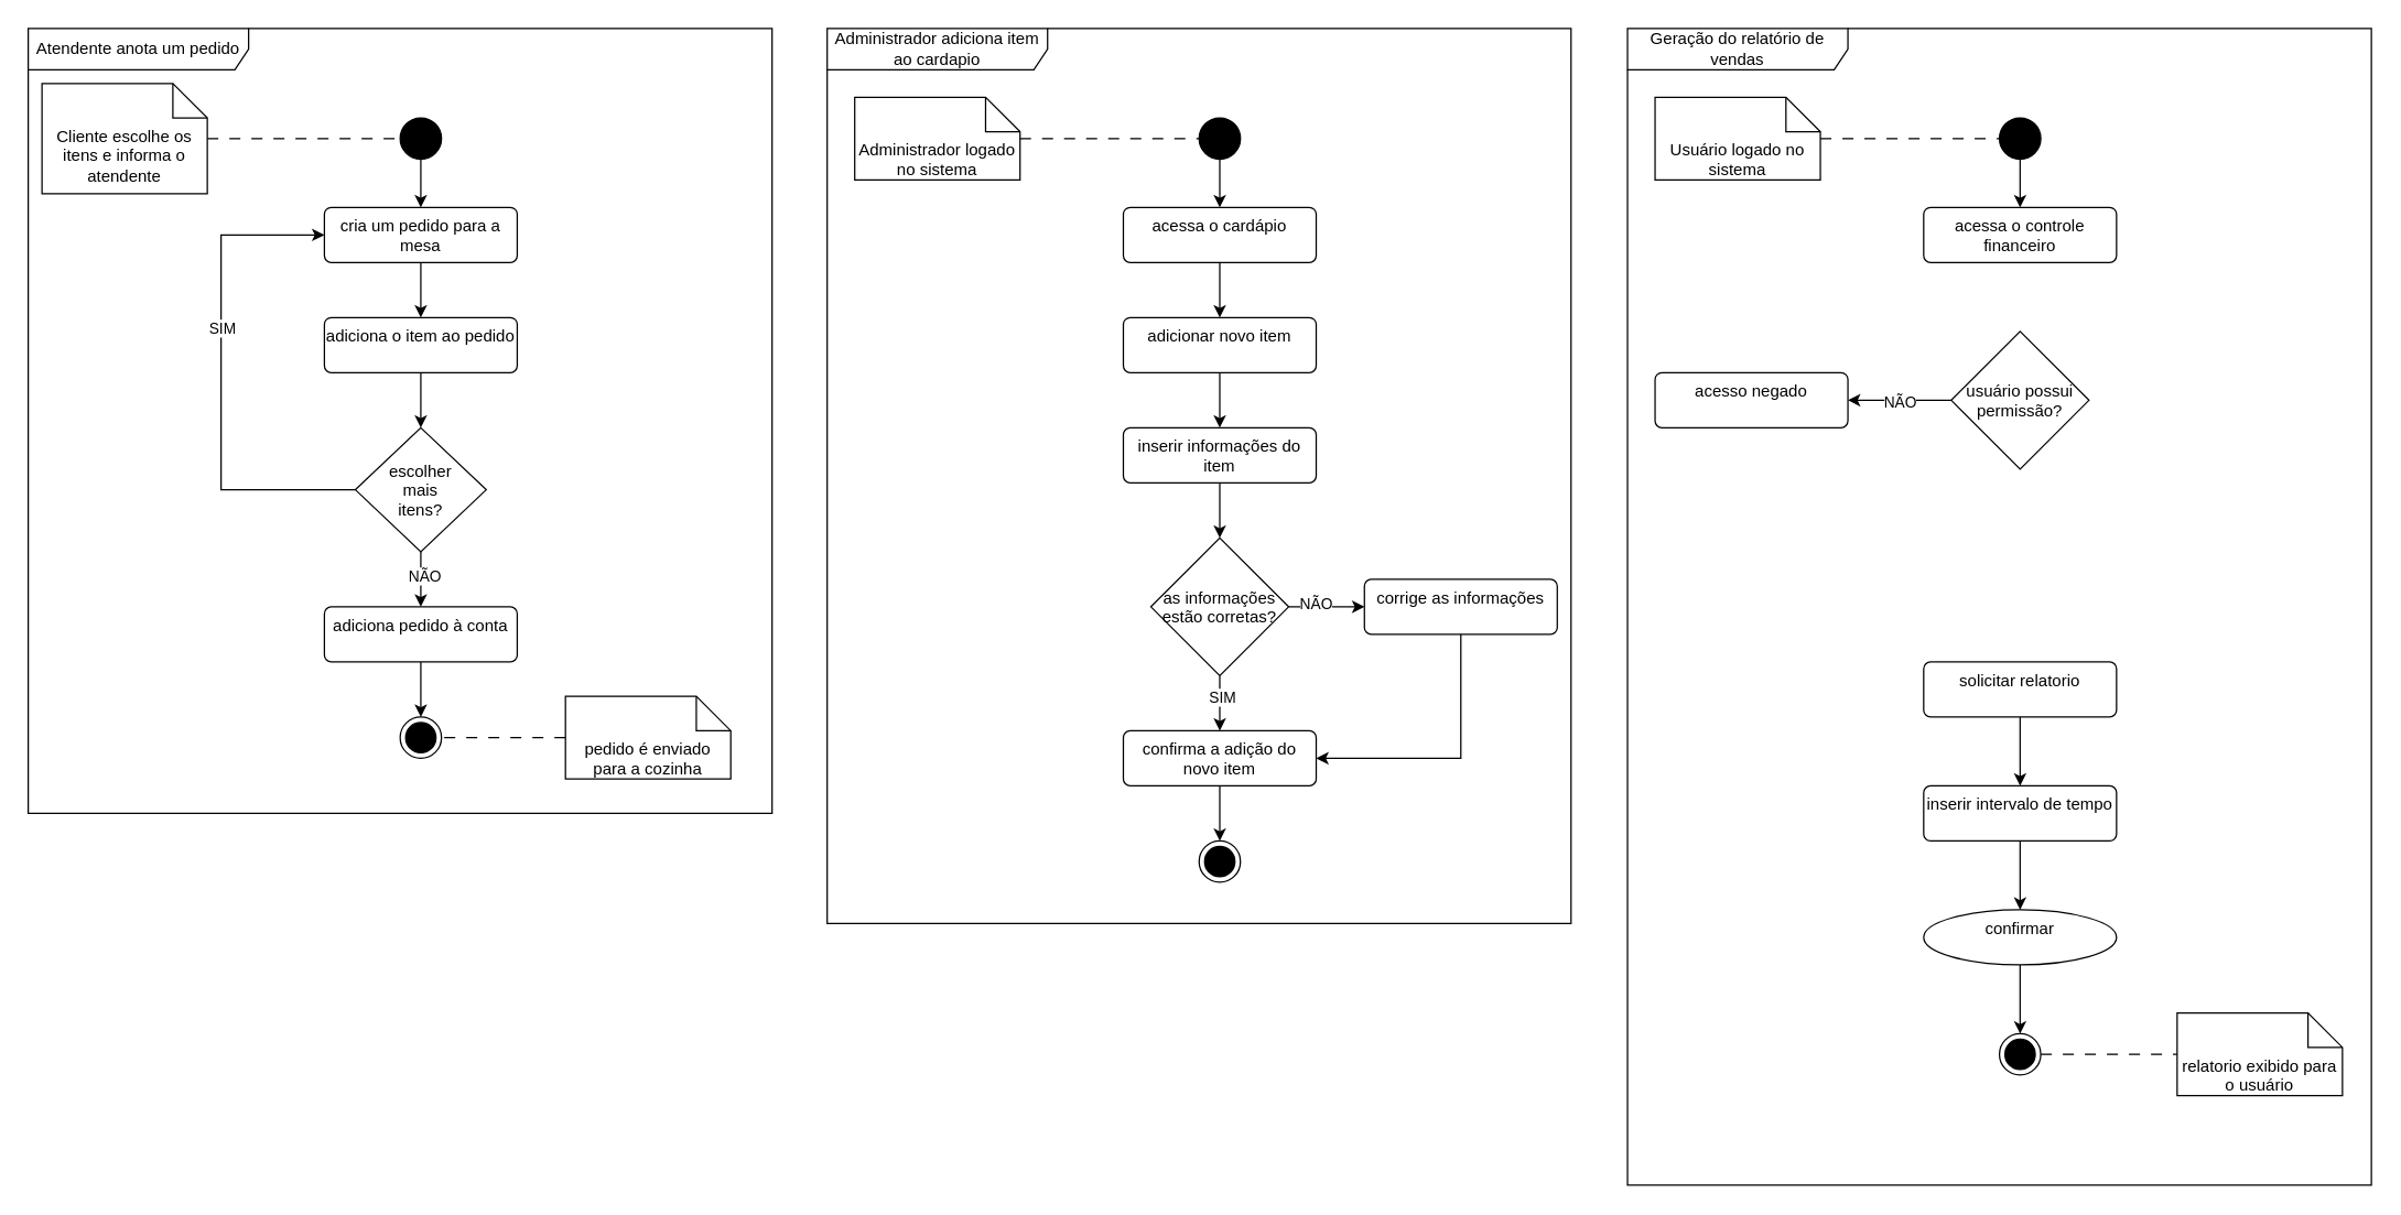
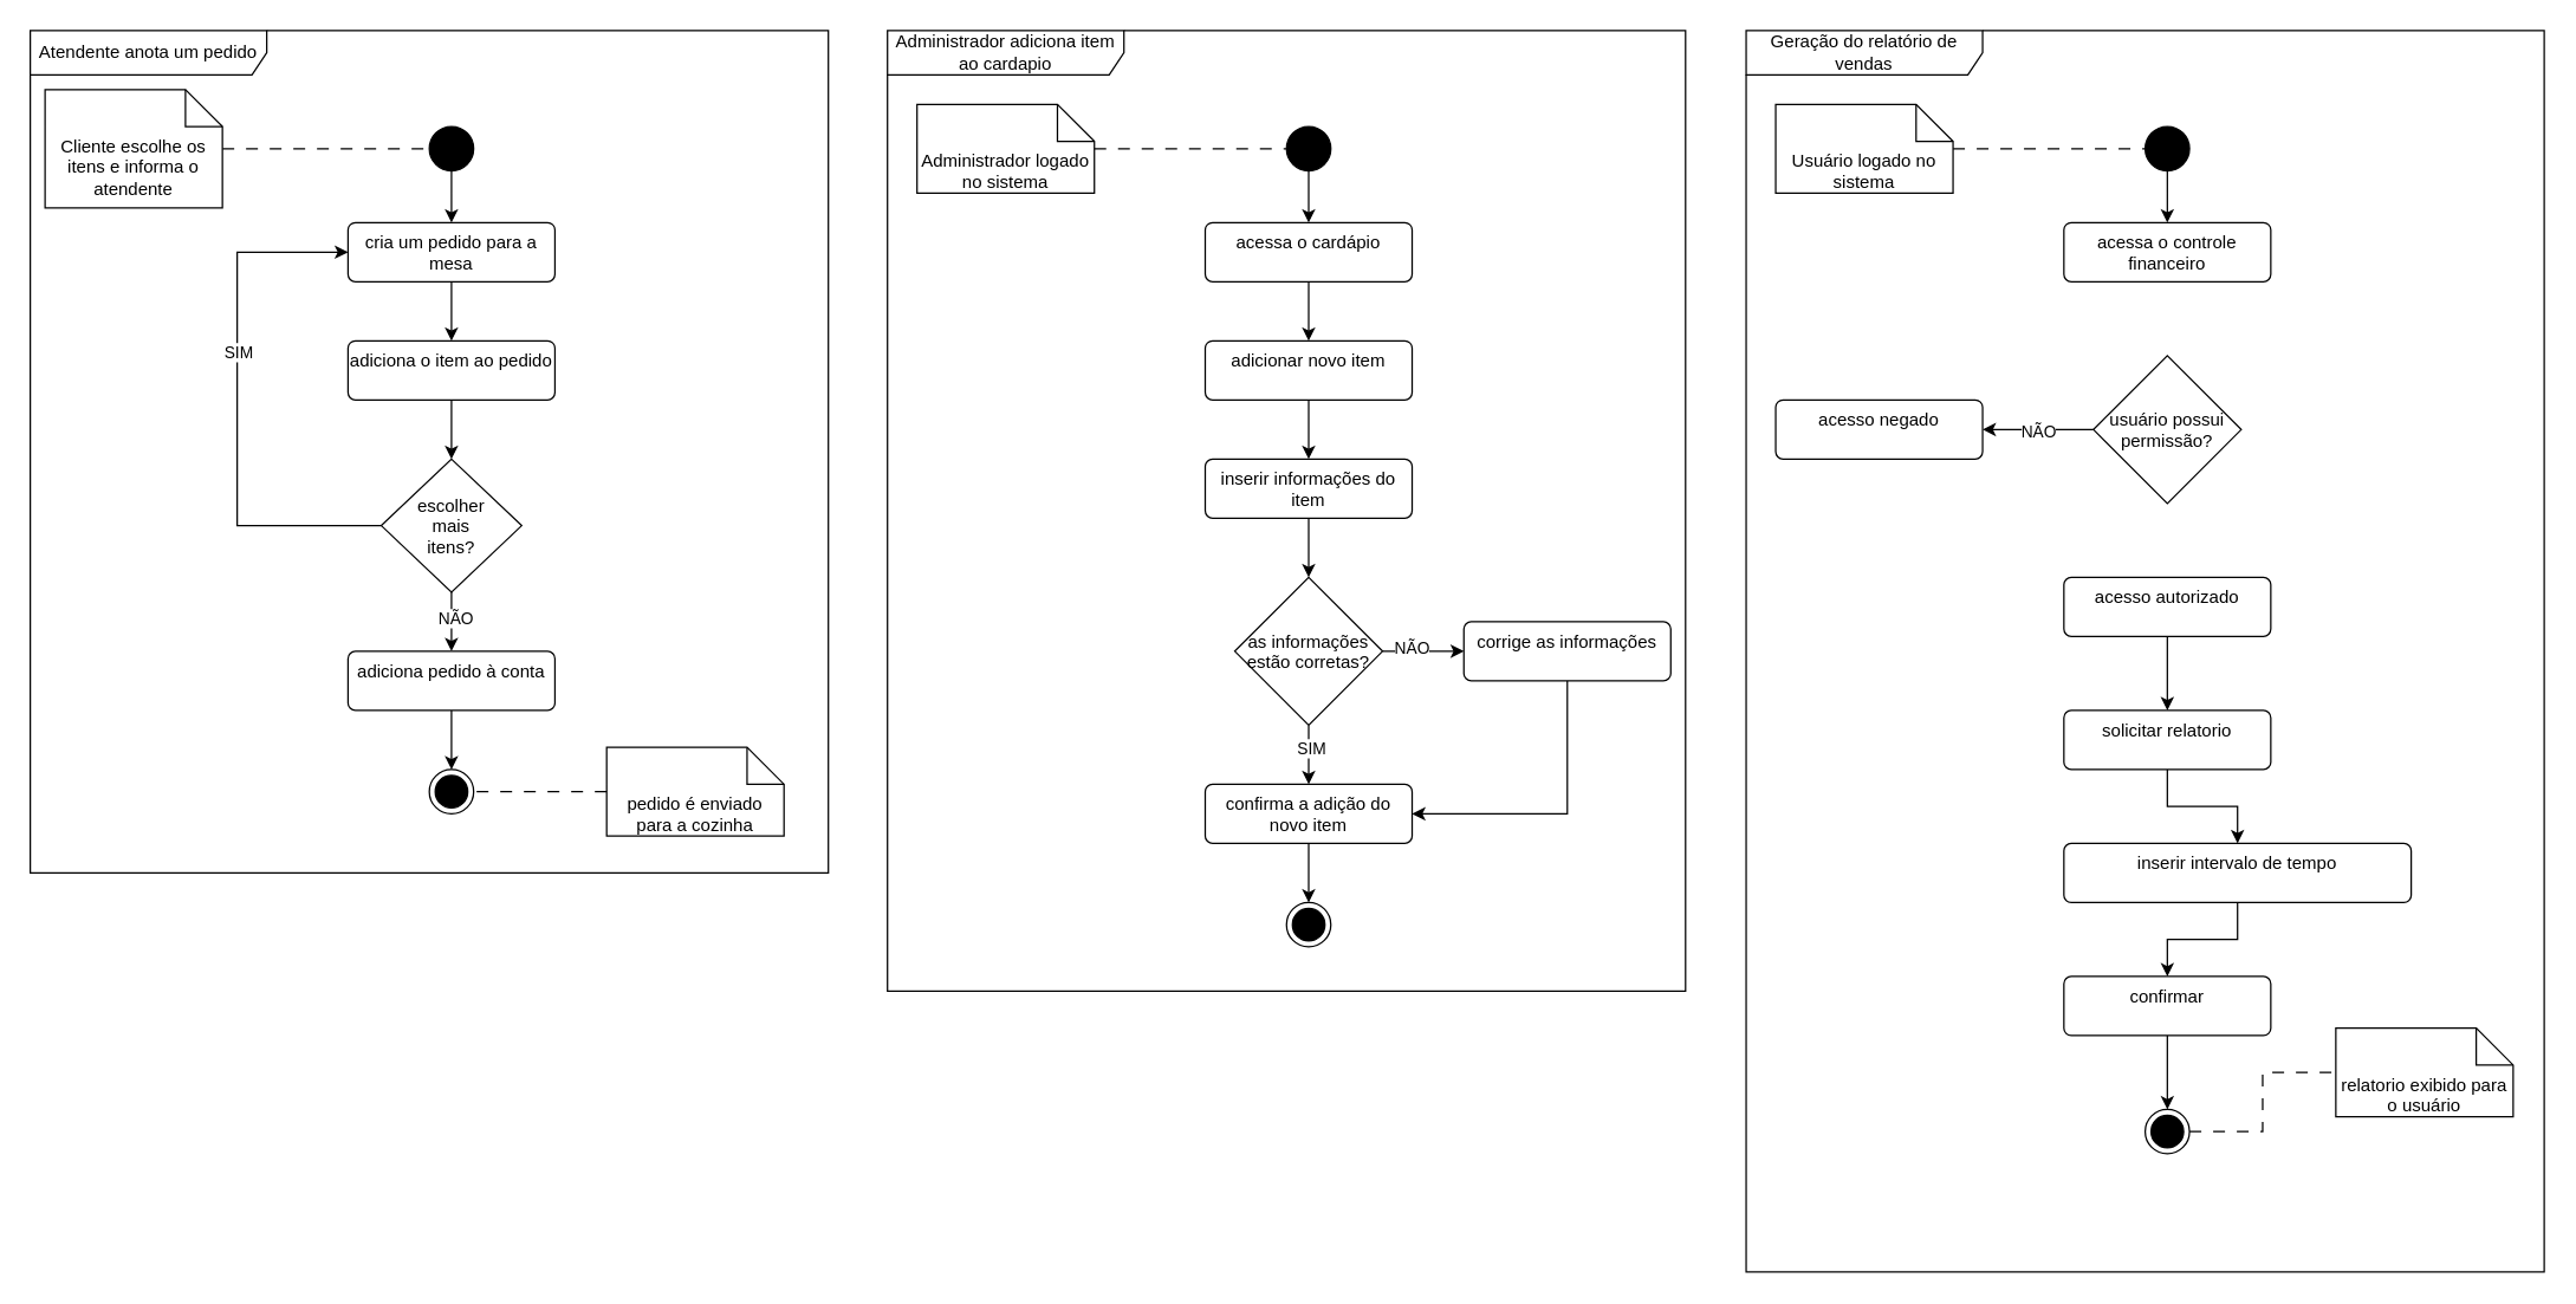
  <mxCell id="0" />
  <mxCell id="1" parent="0" />
  <mxCell id="2" style="edgeStyle=orthogonalEdgeStyle;rounded=0;orthogonalLoop=1;jettySize=auto;html=1;entryX=0;entryY=0.5;entryDx=0;entryDy=0;endArrow=none;endFill=0;dashed=1;dashPattern=8 8;" parent="1" source="20" target="4" edge="1"><mxGeometry relative="1" as="geometry" /></mxCell>
  <mxCell id="3" style="edgeStyle=orthogonalEdgeStyle;rounded=0;orthogonalLoop=1;jettySize=auto;html=1;" parent="1" source="4" target="6" edge="1"><mxGeometry relative="1" as="geometry" /></mxCell>
  <mxCell id="4" value="" style="ellipse;fillColor=strokeColor;html=1;" parent="1" vertex="1"><mxGeometry x="290" y="85" width="30" height="30" as="geometry" /></mxCell>
  <mxCell id="5" style="edgeStyle=orthogonalEdgeStyle;rounded=0;orthogonalLoop=1;jettySize=auto;html=1;entryX=0.5;entryY=0;entryDx=0;entryDy=0;" parent="1" source="6" target="8" edge="1"><mxGeometry relative="1" as="geometry" /></mxCell>
  <mxCell id="6" value="cria um pedido para a mesa" style="html=1;align=center;verticalAlign=top;rounded=1;absoluteArcSize=1;arcSize=10;dashed=0;whiteSpace=wrap;" parent="1" vertex="1"><mxGeometry x="235" y="150" width="140" height="40" as="geometry" /></mxCell>
  <mxCell id="7" style="edgeStyle=orthogonalEdgeStyle;rounded=0;orthogonalLoop=1;jettySize=auto;html=1;entryX=0.5;entryY=0;entryDx=0;entryDy=0;" parent="1" source="8" target="13" edge="1"><mxGeometry relative="1" as="geometry" /></mxCell>
  <mxCell id="8" value="adiciona o item ao pedido" style="html=1;align=center;verticalAlign=top;rounded=1;absoluteArcSize=1;arcSize=10;dashed=0;whiteSpace=wrap;" parent="1" vertex="1"><mxGeometry x="235" y="230" width="140" height="40" as="geometry" /></mxCell>
  <mxCell id="9" style="edgeStyle=orthogonalEdgeStyle;rounded=0;orthogonalLoop=1;jettySize=auto;html=1;entryX=0;entryY=0.5;entryDx=0;entryDy=0;exitX=0;exitY=0.5;exitDx=0;exitDy=0;" parent="1" source="13" target="6" edge="1"><mxGeometry relative="1" as="geometry"><Array as="points"><mxPoint x="160" y="355" /><mxPoint x="160" y="170" /></Array></mxGeometry></mxCell>
  <mxCell id="10" value="SIM" style="edgeLabel;html=1;align=center;verticalAlign=middle;resizable=0;points=[];" parent="9" vertex="1" connectable="0"><mxGeometry x="0.2" relative="1" as="geometry"><mxPoint as="offset" /></mxGeometry></mxCell>
  <mxCell id="11" style="edgeStyle=orthogonalEdgeStyle;rounded=0;orthogonalLoop=1;jettySize=auto;html=1;" parent="1" source="13" target="15" edge="1"><mxGeometry relative="1" as="geometry" /></mxCell>
  <mxCell id="12" value="NÃO" style="edgeLabel;html=1;align=center;verticalAlign=middle;resizable=0;points=[];" parent="11" vertex="1" connectable="0"><mxGeometry x="-0.165" y="2" relative="1" as="geometry"><mxPoint as="offset" /></mxGeometry></mxCell>
  <mxCell id="13" value="escolher&#10; mais &#10;itens?" style="rhombus;" parent="1" vertex="1"><mxGeometry x="257.5" y="310" width="95" height="90" as="geometry" /></mxCell>
  <mxCell id="14" style="edgeStyle=orthogonalEdgeStyle;rounded=0;orthogonalLoop=1;jettySize=auto;html=1;entryX=0.5;entryY=0;entryDx=0;entryDy=0;" parent="1" source="15" target="16" edge="1"><mxGeometry relative="1" as="geometry" /></mxCell>
  <mxCell id="15" value="adiciona pedido à conta" style="html=1;align=center;verticalAlign=top;rounded=1;absoluteArcSize=1;arcSize=10;dashed=0;whiteSpace=wrap;" parent="1" vertex="1"><mxGeometry x="235" y="440" width="140" height="40" as="geometry" /></mxCell>
  <mxCell id="16" value="" style="ellipse;html=1;shape=endState;fillColor=strokeColor;" parent="1" vertex="1"><mxGeometry x="290" y="520" width="30" height="30" as="geometry" /></mxCell>
  <mxCell id="17" style="edgeStyle=orthogonalEdgeStyle;rounded=0;orthogonalLoop=1;jettySize=auto;html=1;entryX=1;entryY=0.5;entryDx=0;entryDy=0;endArrow=none;endFill=0;dashed=1;dashPattern=8 8;" parent="1" source="18" target="16" edge="1"><mxGeometry relative="1" as="geometry" /></mxCell>
  <mxCell id="18" value="pedido é enviado para a cozinha" style="shape=note2;boundedLbl=1;whiteSpace=wrap;html=1;size=25;verticalAlign=top;align=center;" parent="1" vertex="1"><mxGeometry x="410" y="505" width="120" height="60" as="geometry" /></mxCell>
  <mxCell id="19" value="Atendente anota um pedido" style="shape=umlFrame;whiteSpace=wrap;html=1;pointerEvents=0;recursiveResize=0;container=1;collapsible=0;width=160;" parent="1" vertex="1"><mxGeometry x="20" y="20" width="540" height="570" as="geometry" /></mxCell>
  <mxCell id="20" value="Cliente escolhe os itens e informa o atendente" style="shape=note2;boundedLbl=1;whiteSpace=wrap;html=1;size=25;verticalAlign=top;align=center;" parent="19" vertex="1"><mxGeometry x="10" y="40" width="120" height="80" as="geometry" /></mxCell>
  <mxCell id="21" style="edgeStyle=orthogonalEdgeStyle;rounded=0;orthogonalLoop=1;jettySize=auto;html=1;entryX=0;entryY=0.5;entryDx=0;entryDy=0;dashed=1;dashPattern=8 8;endArrow=none;endFill=0;" parent="1" source="22" target="24" edge="1"><mxGeometry relative="1" as="geometry" /></mxCell>
  <mxCell id="22" value="Administrador logado no sistema" style="shape=note2;boundedLbl=1;whiteSpace=wrap;html=1;size=25;verticalAlign=top;align=center;" parent="1" vertex="1"><mxGeometry x="620" y="70" width="120" height="60" as="geometry" /></mxCell>
  <mxCell id="23" style="edgeStyle=orthogonalEdgeStyle;rounded=0;orthogonalLoop=1;jettySize=auto;html=1;entryX=0.5;entryY=0;entryDx=0;entryDy=0;" parent="1" source="24" target="26" edge="1"><mxGeometry relative="1" as="geometry" /></mxCell>
  <mxCell id="24" value="" style="ellipse;fillColor=strokeColor;html=1;" parent="1" vertex="1"><mxGeometry x="870" y="85" width="30" height="30" as="geometry" /></mxCell>
  <mxCell id="25" style="edgeStyle=orthogonalEdgeStyle;rounded=0;orthogonalLoop=1;jettySize=auto;html=1;entryX=0.5;entryY=0;entryDx=0;entryDy=0;" parent="1" source="26" target="28" edge="1"><mxGeometry relative="1" as="geometry" /></mxCell>
  <mxCell id="26" value="acessa o cardápio" style="html=1;align=center;verticalAlign=top;rounded=1;absoluteArcSize=1;arcSize=10;dashed=0;whiteSpace=wrap;" parent="1" vertex="1"><mxGeometry x="815" y="150" width="140" height="40" as="geometry" /></mxCell>
  <mxCell id="27" style="edgeStyle=orthogonalEdgeStyle;rounded=0;orthogonalLoop=1;jettySize=auto;html=1;entryX=0.5;entryY=0;entryDx=0;entryDy=0;" parent="1" source="28" target="30" edge="1"><mxGeometry relative="1" as="geometry" /></mxCell>
  <mxCell id="28" value="adicionar novo item" style="html=1;align=center;verticalAlign=top;rounded=1;absoluteArcSize=1;arcSize=10;dashed=0;whiteSpace=wrap;" parent="1" vertex="1"><mxGeometry x="815" y="230" width="140" height="40" as="geometry" /></mxCell>
  <mxCell id="29" style="edgeStyle=orthogonalEdgeStyle;rounded=0;orthogonalLoop=1;jettySize=auto;html=1;entryX=0.5;entryY=0;entryDx=0;entryDy=0;" parent="1" source="30" target="35" edge="1"><mxGeometry relative="1" as="geometry" /></mxCell>
  <mxCell id="30" value="inserir informações do item" style="html=1;align=center;verticalAlign=top;rounded=1;absoluteArcSize=1;arcSize=10;dashed=0;whiteSpace=wrap;" parent="1" vertex="1"><mxGeometry x="815" y="310" width="140" height="40" as="geometry" /></mxCell>
  <mxCell id="31" style="edgeStyle=orthogonalEdgeStyle;rounded=0;orthogonalLoop=1;jettySize=auto;html=1;entryX=0;entryY=0.5;entryDx=0;entryDy=0;" parent="1" source="35" target="37" edge="1"><mxGeometry relative="1" as="geometry" /></mxCell>
  <mxCell id="32" value="NÃO" style="edgeLabel;html=1;align=center;verticalAlign=middle;resizable=0;points=[];" parent="31" vertex="1" connectable="0"><mxGeometry x="-0.303" y="3" relative="1" as="geometry"><mxPoint as="offset" /></mxGeometry></mxCell>
  <mxCell id="33" style="edgeStyle=orthogonalEdgeStyle;rounded=0;orthogonalLoop=1;jettySize=auto;html=1;" parent="1" source="35" target="39" edge="1"><mxGeometry relative="1" as="geometry" /></mxCell>
  <mxCell id="34" value="SIM" style="edgeLabel;html=1;align=center;verticalAlign=middle;resizable=0;points=[];" parent="33" vertex="1" connectable="0"><mxGeometry x="-0.235" y="1" relative="1" as="geometry"><mxPoint as="offset" /></mxGeometry></mxCell>
  <mxCell id="35" value="as informações&#10;estão corretas?" style="rhombus;" parent="1" vertex="1"><mxGeometry x="835" y="390" width="100" height="100" as="geometry" /></mxCell>
  <mxCell id="36" style="edgeStyle=orthogonalEdgeStyle;rounded=0;orthogonalLoop=1;jettySize=auto;html=1;entryX=1;entryY=0.5;entryDx=0;entryDy=0;exitX=0.5;exitY=1;exitDx=0;exitDy=0;" parent="1" source="37" target="39" edge="1"><mxGeometry relative="1" as="geometry"><mxPoint x="1060" y="520" as="targetPoint" /></mxGeometry></mxCell>
  <mxCell id="37" value="corrige as informações" style="html=1;align=center;verticalAlign=top;rounded=1;absoluteArcSize=1;arcSize=10;dashed=0;whiteSpace=wrap;" parent="1" vertex="1"><mxGeometry x="990" y="420" width="140" height="40" as="geometry" /></mxCell>
  <mxCell id="38" style="edgeStyle=orthogonalEdgeStyle;rounded=0;orthogonalLoop=1;jettySize=auto;html=1;" parent="1" source="39" target="40" edge="1"><mxGeometry relative="1" as="geometry" /></mxCell>
  <mxCell id="39" value="confirma a adição do novo item" style="html=1;align=center;verticalAlign=top;rounded=1;absoluteArcSize=1;arcSize=10;dashed=0;whiteSpace=wrap;" parent="1" vertex="1"><mxGeometry x="815" y="530" width="140" height="40" as="geometry" /></mxCell>
  <mxCell id="40" value="" style="ellipse;html=1;shape=endState;fillColor=strokeColor;" parent="1" vertex="1"><mxGeometry x="870" y="610" width="30" height="30" as="geometry" /></mxCell>
  <mxCell id="41" value="Administrador adiciona item ao cardapio" style="shape=umlFrame;whiteSpace=wrap;html=1;pointerEvents=0;recursiveResize=0;container=1;collapsible=0;width=160;" parent="1" vertex="1"><mxGeometry x="600" y="20" width="540" height="650" as="geometry" /></mxCell>
  <mxCell id="42" value="Geração do relatório de vendas" style="shape=umlFrame;whiteSpace=wrap;html=1;pointerEvents=0;recursiveResize=0;container=1;collapsible=0;width=160;" parent="1" vertex="1"><mxGeometry x="1181" y="20" width="540" height="840" as="geometry" /></mxCell>
  <mxCell id="43" style="edgeStyle=orthogonalEdgeStyle;rounded=0;orthogonalLoop=1;jettySize=auto;html=1;entryX=0;entryY=0.5;entryDx=0;entryDy=0;endArrow=none;endFill=0;dashed=1;dashPattern=8 8;" parent="42" source="44" target="46" edge="1"><mxGeometry relative="1" as="geometry" /></mxCell>
  <mxCell id="44" value="Usuário logado no sistema" style="shape=note2;boundedLbl=1;whiteSpace=wrap;html=1;size=25;verticalAlign=top;align=center;" parent="42" vertex="1"><mxGeometry x="20" y="50" width="120" height="60" as="geometry" /></mxCell>
  <mxCell id="45" style="edgeStyle=orthogonalEdgeStyle;rounded=0;orthogonalLoop=1;jettySize=auto;html=1;entryX=0.5;entryY=0;entryDx=0;entryDy=0;" parent="42" source="46" target="47" edge="1"><mxGeometry relative="1" as="geometry" /></mxCell>
  <mxCell id="46" value="" style="ellipse;fillColor=strokeColor;html=1;" parent="42" vertex="1"><mxGeometry x="270" y="65" width="30" height="30" as="geometry" /></mxCell>
  <mxCell id="47" value="acessa o controle financeiro" style="html=1;align=center;verticalAlign=top;rounded=1;absoluteArcSize=1;arcSize=10;dashed=0;whiteSpace=wrap;" parent="42" vertex="1"><mxGeometry x="215" y="130" width="140" height="40" as="geometry" /></mxCell>
  <mxCell id="48" style="edgeStyle=orthogonalEdgeStyle;rounded=0;orthogonalLoop=1;jettySize=auto;html=1;entryX=1;entryY=0.5;entryDx=0;entryDy=0;" parent="42" source="50" target="51" edge="1"><mxGeometry relative="1" as="geometry" /></mxCell>
  <mxCell id="49" value="NÃO" style="edgeLabel;html=1;align=center;verticalAlign=middle;resizable=0;points=[];" parent="48" vertex="1" connectable="0"><mxGeometry x="0.016" y="1" relative="1" as="geometry"><mxPoint as="offset" /></mxGeometry></mxCell>
  <mxCell id="50" value="usuário possui&#10;permissão?" style="rhombus;" parent="42" vertex="1"><mxGeometry x="235" y="220" width="100" height="100" as="geometry" /></mxCell>
  <mxCell id="51" value="acesso negado" style="html=1;align=center;verticalAlign=top;rounded=1;absoluteArcSize=1;arcSize=10;dashed=0;whiteSpace=wrap;" parent="42" vertex="1"><mxGeometry x="20" y="250" width="140" height="40" as="geometry" /></mxCell>
+ <mxCell id="52" style="edgeStyle=orthogonalEdgeStyle;rounded=0;orthogonalLoop=1;jettySize=auto;html=1;entryX=0.5;entryY=0;entryDx=0;entryDy=0;" parent="42" source="53" target="55" edge="1"><mxGeometry relative="1" as="geometry" /></mxCell>
+ <mxCell id="53" value="acesso autorizado" style="html=1;align=center;verticalAlign=top;rounded=1;absoluteArcSize=1;arcSize=10;dashed=0;whiteSpace=wrap;" parent="42" vertex="1"><mxGeometry x="215" y="370" width="140" height="40" as="geometry" /></mxCell>
  <mxCell id="54" style="edgeStyle=orthogonalEdgeStyle;rounded=0;orthogonalLoop=1;jettySize=auto;html=1;entryX=0.5;entryY=0;entryDx=0;entryDy=0;" parent="42" source="55" target="57" edge="1"><mxGeometry relative="1" as="geometry" /></mxCell>
  <mxCell id="55" value="solicitar relatorio" style="html=1;align=center;verticalAlign=top;rounded=1;absoluteArcSize=1;arcSize=10;dashed=0;whiteSpace=wrap;" parent="42" vertex="1"><mxGeometry x="215" y="460" width="140" height="40" as="geometry" /></mxCell>
  <mxCell id="56" style="edgeStyle=orthogonalEdgeStyle;rounded=0;orthogonalLoop=1;jettySize=auto;html=1;entryX=0.5;entryY=0;entryDx=0;entryDy=0;" parent="42" source="57" target="59" edge="1"><mxGeometry relative="1" as="geometry" /></mxCell>
- <mxCell id="57" value="inserir intervalo de tempo" style="html=1;align=center;verticalAlign=top;rounded=1;absoluteArcSize=1;arcSize=10;dashed=0;whiteSpace=wrap;" parent="42" vertex="1"><mxGeometry x="215" y="550" width="140" height="40" as="geometry" /></mxCell>
+ <mxCell id="57" value="inserir intervalo de tempo" style="html=1;align=center;verticalAlign=top;rounded=1;absoluteArcSize=1;arcSize=10;dashed=0;whiteSpace=wrap;" parent="42" vertex="1"><mxGeometry x="215" y="550" width="235" height="40" as="geometry" /></mxCell>
  <mxCell id="58" style="edgeStyle=orthogonalEdgeStyle;rounded=0;orthogonalLoop=1;jettySize=auto;html=1;entryX=0.5;entryY=0;entryDx=0;entryDy=0;" parent="42" source="59" target="60" edge="1"><mxGeometry relative="1" as="geometry" /></mxCell>
- <mxCell id="59" value="confirmar" style="ellipse;html=1;align=center;verticalAlign=top;absoluteArcSize=1;arcSize=10;dashed=0;whiteSpace=wrap;" parent="42" vertex="1"><mxGeometry x="215" y="640" width="140" height="40" as="geometry" /></mxCell>
+ <mxCell id="59" value="confirmar" style="html=1;align=center;verticalAlign=top;rounded=1;absoluteArcSize=1;arcSize=10;dashed=0;whiteSpace=wrap;" parent="42" vertex="1"><mxGeometry x="215" y="640" width="140" height="40" as="geometry" /></mxCell>
  <mxCell id="60" value="" style="ellipse;html=1;shape=endState;fillColor=strokeColor;" parent="42" vertex="1"><mxGeometry x="270" y="730" width="30" height="30" as="geometry" /></mxCell>
- <mxCell id="61" value="relatorio exibido para o usuário" style="shape=note2;boundedLbl=1;whiteSpace=wrap;html=1;size=25;verticalAlign=top;align=center;" parent="42" vertex="1"><mxGeometry x="399" y="715" width="120" height="60" as="geometry" /></mxCell>
+ <mxCell id="61" value="relatorio exibido para o usuário" style="shape=note2;boundedLbl=1;whiteSpace=wrap;html=1;size=25;verticalAlign=top;align=center;" parent="42" vertex="1"><mxGeometry x="399" y="675" width="120" height="60" as="geometry" /></mxCell>
  <mxCell id="62" style="edgeStyle=orthogonalEdgeStyle;rounded=0;orthogonalLoop=1;jettySize=auto;html=1;entryX=0;entryY=0.5;entryDx=0;entryDy=0;entryPerimeter=0;endArrow=none;endFill=0;dashed=1;dashPattern=8 8;" parent="42" source="60" target="61" edge="1"><mxGeometry relative="1" as="geometry" /></mxCell>
